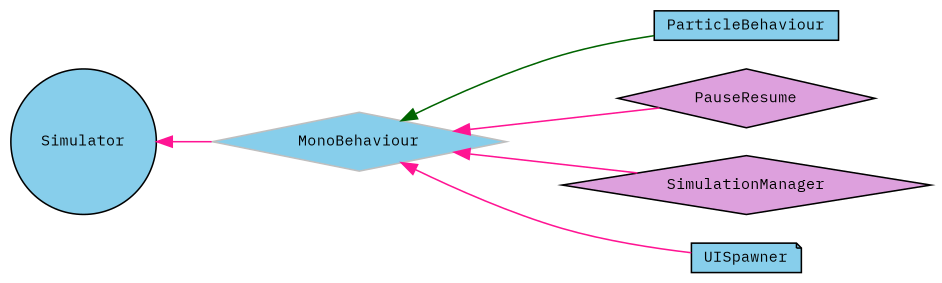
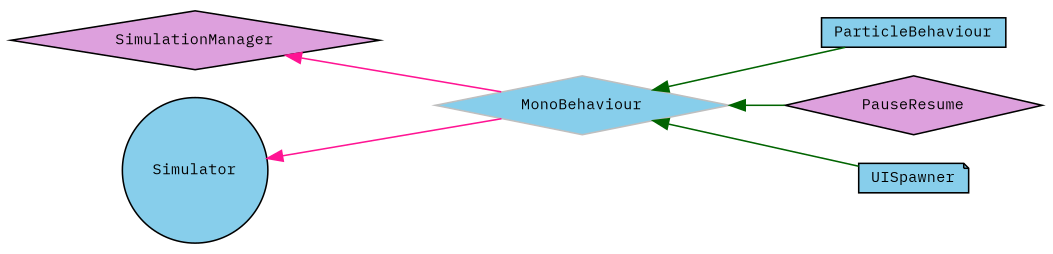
  digraph {
    fontname="IBM Plex Mono"
    rankdir=LR
    node [color=black fillcolor=skyblue fontname="IBM Plex Mono" fontsize=10 shape=diamond style=filled]
    edge [color=darkgreen dir=back fontname="IBM Plex Mono" fontsize=10 labelfontname=Helvetica labelfontsize=10 style=solid]
    n1 [color=grey75 height=0.2 label=MonoBehaviour width=0.4]
    n2 [height=0.2 label=ParticleBehaviour shape=box width=0.4]
    n3 [fillcolor=plum height=0.2 label=PauseResume width=0.4]
    n4 [fillcolor=plum height=0.2 label=SimulationManager width=0.4]
    n5 [height=0.2 label=UISpawner shape=note width=0.4]
    n6 [height=0.2 label=Simulator shape=circle width=0.4]
    n1 -> n2
-   n1 -> n3 [color=deeppink]
-   n1 -> n4 [color=deeppink]
-   n1 -> n5 [color=deeppink]
+   n1 -> n3
+   n4 -> n1 [color=deeppink]
+   n1 -> n5
    n6 -> n1 [color=deeppink]
  }
